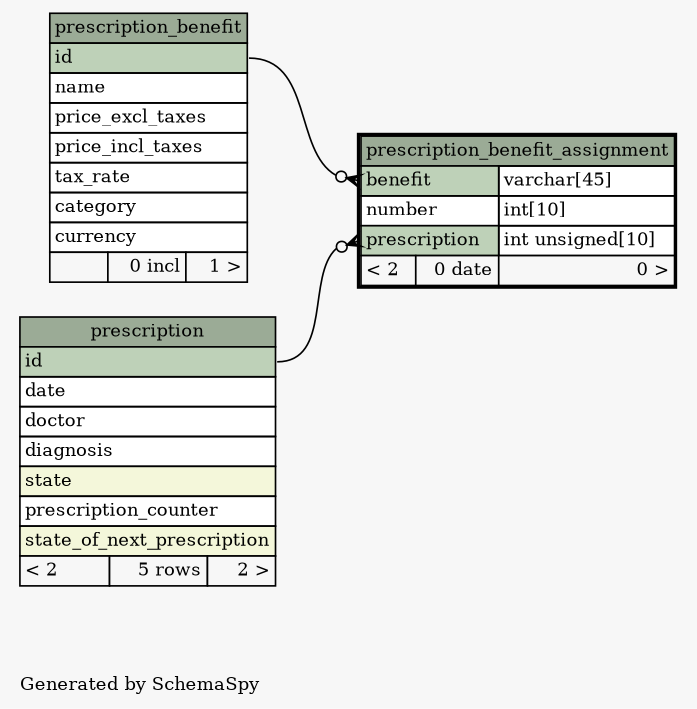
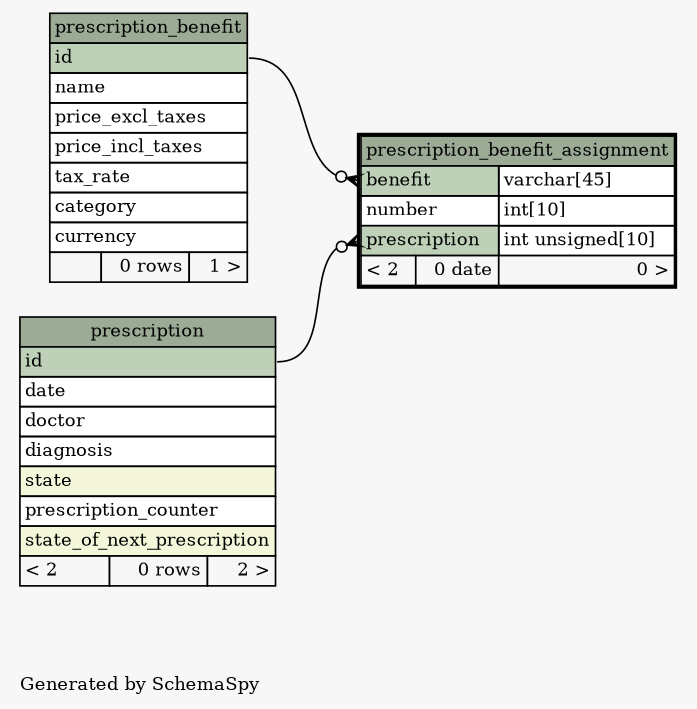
  digraph {
    bgcolor="#f7f7f7"
    fontname="DejaVu Serif"
    fontsize=11
    label="\nGenerated by SchemaSpy"
    labeljust=l
    nodesep=0.18
    rankdir=RL
    ranksep=0.46
    node [fontname="DejaVu Serif" fontsize=11 shape=plaintext]
    edge [arrowhead=none arrowsize=0.8 arrowtail=crowodot dir=back fontname="DejaVu Serif" headport="id:e"]
    n1 [label=<     <TABLE BORDER="2" CELLBORDER="1" CELLSPACING="0" BGCOLOR="#ffffff">       <TR><TD COLSPAN="3" BGCOLOR="#9bab96" ALIGN="CENTER">prescription_benefit_assignment</TD></TR>       <TR><TD PORT="benefit" COLSPAN="2" BGCOLOR="#bed1b8" ALIGN="LEFT">benefit</TD><TD PORT="benefit.type" ALIGN="LEFT">varchar[45]</TD></TR>       <TR><TD PORT="number" COLSPAN="2" ALIGN="LEFT">number</TD><TD PORT="number.type" ALIGN="LEFT">int[10]</TD></TR>       <TR><TD PORT="prescription" COLSPAN="2" BGCOLOR="#bed1b8" ALIGN="LEFT">prescription</TD><TD PORT="prescription.type" ALIGN="LEFT">int unsigned[10]</TD></TR>       <TR><TD ALIGN="LEFT" BGCOLOR="#f7f7f7">&lt; 2</TD><TD ALIGN="RIGHT" BGCOLOR="#f7f7f7">0 date</TD><TD ALIGN="RIGHT" BGCOLOR="#f7f7f7">0 &gt;</TD></TR>     </TABLE>>]
-   n2 [label=<     <TABLE BORDER="0" CELLBORDER="1" CELLSPACING="0" BGCOLOR="#ffffff">       <TR><TD COLSPAN="3" BGCOLOR="#9bab96" ALIGN="CENTER">prescription_benefit</TD></TR>       <TR><TD PORT="id" COLSPAN="3" BGCOLOR="#bed1b8" ALIGN="LEFT">id</TD></TR>       <TR><TD PORT="name" COLSPAN="3" ALIGN="LEFT">name</TD></TR>       <TR><TD PORT="price_excl_taxes" COLSPAN="3" ALIGN="LEFT">price_excl_taxes</TD></TR>       <TR><TD PORT="price_incl_taxes" COLSPAN="3" ALIGN="LEFT">price_incl_taxes</TD></TR>       <TR><TD PORT="tax_rate" COLSPAN="3" ALIGN="LEFT">tax_rate</TD></TR>       <TR><TD PORT="category" COLSPAN="3" ALIGN="LEFT">category</TD></TR>       <TR><TD PORT="currency" COLSPAN="3" ALIGN="LEFT">currency</TD></TR>       <TR><TD ALIGN="LEFT" BGCOLOR="#f7f7f7">  </TD><TD ALIGN="RIGHT" BGCOLOR="#f7f7f7">0 incl</TD><TD ALIGN="RIGHT" BGCOLOR="#f7f7f7">1 &gt;</TD></TR>     </TABLE>>]
-   n3 [label=<     <TABLE BORDER="0" CELLBORDER="1" CELLSPACING="0" BGCOLOR="#ffffff">       <TR><TD COLSPAN="3" BGCOLOR="#9bab96" ALIGN="CENTER">prescription</TD></TR>       <TR><TD PORT="id" COLSPAN="3" BGCOLOR="#bed1b8" ALIGN="LEFT">id</TD></TR>       <TR><TD PORT="date" COLSPAN="3" ALIGN="LEFT">date</TD></TR>       <TR><TD PORT="doctor" COLSPAN="3" ALIGN="LEFT">doctor</TD></TR>       <TR><TD PORT="diagnosis" COLSPAN="3" ALIGN="LEFT">diagnosis</TD></TR>       <TR><TD PORT="state" COLSPAN="3" BGCOLOR="#f4f7da" ALIGN="LEFT">state</TD></TR>       <TR><TD PORT="prescription_counter" COLSPAN="3" ALIGN="LEFT">prescription_counter</TD></TR>       <TR><TD PORT="state_of_next_prescription" COLSPAN="3" BGCOLOR="#f4f7da" ALIGN="LEFT">state_of_next_prescription</TD></TR>       <TR><TD ALIGN="LEFT" BGCOLOR="#f7f7f7">&lt; 2</TD><TD ALIGN="RIGHT" BGCOLOR="#f7f7f7">5 rows</TD><TD ALIGN="RIGHT" BGCOLOR="#f7f7f7">2 &gt;</TD></TR>     </TABLE>>]
+   n2 [label=<     <TABLE BORDER="0" CELLBORDER="1" CELLSPACING="0" BGCOLOR="#ffffff">       <TR><TD COLSPAN="3" BGCOLOR="#9bab96" ALIGN="CENTER">prescription_benefit</TD></TR>       <TR><TD PORT="id" COLSPAN="3" BGCOLOR="#bed1b8" ALIGN="LEFT">id</TD></TR>       <TR><TD PORT="name" COLSPAN="3" ALIGN="LEFT">name</TD></TR>       <TR><TD PORT="price_excl_taxes" COLSPAN="3" ALIGN="LEFT">price_excl_taxes</TD></TR>       <TR><TD PORT="price_incl_taxes" COLSPAN="3" ALIGN="LEFT">price_incl_taxes</TD></TR>       <TR><TD PORT="tax_rate" COLSPAN="3" ALIGN="LEFT">tax_rate</TD></TR>       <TR><TD PORT="category" COLSPAN="3" ALIGN="LEFT">category</TD></TR>       <TR><TD PORT="currency" COLSPAN="3" ALIGN="LEFT">currency</TD></TR>       <TR><TD ALIGN="LEFT" BGCOLOR="#f7f7f7">  </TD><TD ALIGN="RIGHT" BGCOLOR="#f7f7f7">0 rows</TD><TD ALIGN="RIGHT" BGCOLOR="#f7f7f7">1 &gt;</TD></TR>     </TABLE>>]
+   n3 [label=<     <TABLE BORDER="0" CELLBORDER="1" CELLSPACING="0" BGCOLOR="#ffffff">       <TR><TD COLSPAN="3" BGCOLOR="#9bab96" ALIGN="CENTER">prescription</TD></TR>       <TR><TD PORT="id" COLSPAN="3" BGCOLOR="#bed1b8" ALIGN="LEFT">id</TD></TR>       <TR><TD PORT="date" COLSPAN="3" ALIGN="LEFT">date</TD></TR>       <TR><TD PORT="doctor" COLSPAN="3" ALIGN="LEFT">doctor</TD></TR>       <TR><TD PORT="diagnosis" COLSPAN="3" ALIGN="LEFT">diagnosis</TD></TR>       <TR><TD PORT="state" COLSPAN="3" BGCOLOR="#f4f7da" ALIGN="LEFT">state</TD></TR>       <TR><TD PORT="prescription_counter" COLSPAN="3" ALIGN="LEFT">prescription_counter</TD></TR>       <TR><TD PORT="state_of_next_prescription" COLSPAN="3" BGCOLOR="#f4f7da" ALIGN="LEFT">state_of_next_prescription</TD></TR>       <TR><TD ALIGN="LEFT" BGCOLOR="#f7f7f7">&lt; 2</TD><TD ALIGN="RIGHT" BGCOLOR="#f7f7f7">0 rows</TD><TD ALIGN="RIGHT" BGCOLOR="#f7f7f7">2 &gt;</TD></TR>     </TABLE>>]
    n1 -> n2 [tailport="benefit:w"]
    n1 -> n3 [tailport="prescription:w"]
  }
